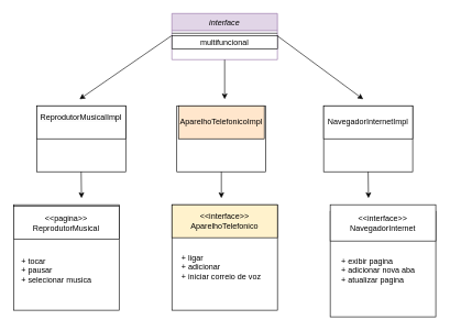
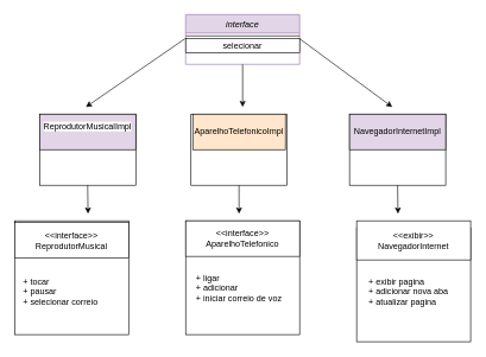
  <mxCell id="0" />
  <mxCell id="1" parent="0" />
  <mxCell id="2" value="interface" style="swimlane;fontStyle=2;align=center;verticalAlign=top;childLayout=stackLayout;horizontal=1;startSize=26;horizontalStack=0;resizeParent=1;resizeLast=0;collapsible=1;marginBottom=0;rounded=0;shadow=0;strokeWidth=1;fillColor=#e1d5e7;strokeColor=#9673a6;" parent="1" vertex="1"><mxGeometry x="260" y="20" width="160" height="70" as="geometry"><mxRectangle x="230" y="140" width="160" height="26" as="alternateBounds" /></mxGeometry></mxCell>
  <mxCell id="3" value="" style="line;html=1;strokeWidth=1;align=left;verticalAlign=middle;spacingTop=-1;spacingLeft=3;spacingRight=3;rotatable=0;labelPosition=right;points=[];portConstraint=eastwest;" parent="2" vertex="1"><mxGeometry y="26" width="160" height="8" as="geometry" /></mxCell>
- <mxCell id="4" value="multifuncional" style="rounded=0;whiteSpace=wrap;html=1;" vertex="1" parent="2"><mxGeometry y="34" width="160" height="20" as="geometry" /></mxCell>
+ <mxCell id="4" value="selecionar" style="rounded=0;whiteSpace=wrap;html=1;" vertex="1" parent="2"><mxGeometry y="34" width="160" height="20" as="geometry" /></mxCell>
  <mxCell id="5" value="" style="whiteSpace=wrap;html=1;aspect=fixed;" vertex="1" parent="1"><mxGeometry x="20" y="310" width="160" height="160" as="geometry" /></mxCell>
  <mxCell id="6" value="" style="whiteSpace=wrap;html=1;aspect=fixed;" vertex="1" parent="1"><mxGeometry x="260" y="310" width="160" height="160" as="geometry" /></mxCell>
  <mxCell id="7" value="" style="endArrow=classic;html=1;rounded=0;exitX=1;exitY=0;exitDx=0;exitDy=0;" edge="1" parent="1" source="4"><mxGeometry width="50" height="50" relative="1" as="geometry"><mxPoint x="330" y="150" as="sourcePoint" /><mxPoint x="550" y="150" as="targetPoint" /></mxGeometry></mxCell>
  <mxCell id="8" value="" style="endArrow=classic;html=1;rounded=0;exitX=-0.006;exitY=1;exitDx=0;exitDy=0;exitPerimeter=0;" edge="1" parent="1" source="3"><mxGeometry width="50" height="50" relative="1" as="geometry"><mxPoint x="330" y="150" as="sourcePoint" /><mxPoint x="120" y="150" as="targetPoint" /></mxGeometry></mxCell>
  <mxCell id="9" value="" style="endArrow=classic;html=1;rounded=0;exitX=0.5;exitY=1;exitDx=0;exitDy=0;" edge="1" parent="1" source="2"><mxGeometry width="50" height="50" relative="1" as="geometry"><mxPoint x="330" y="150" as="sourcePoint" /><mxPoint x="340" y="150" as="targetPoint" /></mxGeometry></mxCell>
- <mxCell id="10" value="&amp;lt;&amp;lt;pagina&amp;gt;&amp;gt;&lt;div&gt;ReprodutorMusical&lt;/div&gt;" style="rounded=0;whiteSpace=wrap;html=1;" vertex="1" parent="1"><mxGeometry x="20" y="312.5" width="160" height="50" as="geometry" /></mxCell>
- <mxCell id="11" value="&amp;lt;&amp;lt;interface&amp;gt;&amp;gt;&lt;div&gt;AparelhoTelefonico&lt;/div&gt;" style="rounded=0;whiteSpace=wrap;html=1;fillColor=#fff2cc;" vertex="1" parent="1"><mxGeometry x="260" y="310" width="160" height="50" as="geometry" /></mxCell>
+ <mxCell id="10" value="&amp;lt;&amp;lt;interface&amp;gt;&amp;gt;&lt;div&gt;ReprodutorMusical&lt;/div&gt;" style="rounded=0;whiteSpace=wrap;html=1;" vertex="1" parent="1"><mxGeometry x="20" y="312.5" width="160" height="50" as="geometry" /></mxCell>
+ <mxCell id="11" value="&amp;lt;&amp;lt;interface&amp;gt;&amp;gt;&lt;div&gt;AparelhoTelefonico&lt;/div&gt;" style="rounded=0;whiteSpace=wrap;html=1;" vertex="1" parent="1"><mxGeometry x="260" y="310" width="160" height="50" as="geometry" /></mxCell>
  <mxCell id="12" style="edgeStyle=orthogonalEdgeStyle;rounded=0;orthogonalLoop=1;jettySize=auto;html=1;exitX=0.5;exitY=1;exitDx=0;exitDy=0;" edge="1" parent="1" source="10" target="10"><mxGeometry relative="1" as="geometry" /></mxCell>
- <mxCell id="13" value="+ tocar&lt;div&gt;+ pausar&lt;/div&gt;&lt;div&gt;+ selecionar musica&lt;/div&gt;" style="text;html=1;align=left;verticalAlign=middle;whiteSpace=wrap;rounded=0;" vertex="1" parent="1"><mxGeometry x="30" y="355" width="160" height="110" as="geometry" /></mxCell>
+ <mxCell id="13" value="+ tocar&lt;div&gt;+ pausar&lt;/div&gt;&lt;div&gt;+ selecionar correio&lt;/div&gt;" style="text;html=1;align=left;verticalAlign=middle;whiteSpace=wrap;rounded=0;" vertex="1" parent="1"><mxGeometry x="30" y="355" width="160" height="110" as="geometry" /></mxCell>
  <mxCell id="14" value="" style="rounded=0;whiteSpace=wrap;html=1;" vertex="1" parent="1"><mxGeometry x="500" y="320" width="160" height="160" as="geometry" /></mxCell>
- <mxCell id="15" value="&amp;lt;&amp;lt;interface&amp;gt;&amp;gt;&lt;div&gt;NavegadorInternet&lt;/div&gt;" style="rounded=0;whiteSpace=wrap;html=1;" vertex="1" parent="1"><mxGeometry x="500" y="310" width="160" height="55" as="geometry" /></mxCell>
+ <mxCell id="15" value="&amp;lt;&amp;lt;exibir&amp;gt;&amp;gt;&lt;div&gt;NavegadorInternet&lt;/div&gt;" style="rounded=0;whiteSpace=wrap;html=1;" vertex="1" parent="1"><mxGeometry x="500" y="310" width="160" height="55" as="geometry" /></mxCell>
  <mxCell id="16" value="&lt;div style=&quot;text-align: left;&quot;&gt;&lt;span style=&quot;background-color: initial;&quot;&gt;+ ligar&lt;/span&gt;&lt;/div&gt;&lt;div style=&quot;text-align: left;&quot;&gt;+ adicionar&lt;/div&gt;&lt;div style=&quot;text-align: left;&quot;&gt;+ iniciar correio de voz&lt;/div&gt;" style="text;html=1;align=center;verticalAlign=middle;whiteSpace=wrap;rounded=0;" vertex="1" parent="1"><mxGeometry x="260" y="360" width="150" height="90" as="geometry" /></mxCell>
  <mxCell id="17" value="+ exibir pagina&lt;div&gt;+ adicionar nova aba&lt;/div&gt;&lt;div style=&quot;&quot;&gt;+ atualizar pagina&lt;/div&gt;" style="text;html=1;align=left;verticalAlign=middle;whiteSpace=wrap;rounded=0;" vertex="1" parent="1"><mxGeometry x="515" y="360" width="130" height="100" as="geometry" /></mxCell>
  <mxCell id="18" value="" style="rounded=0;whiteSpace=wrap;html=1;" vertex="1" parent="1"><mxGeometry x="55" y="160" width="135" height="100" as="geometry" /></mxCell>
- <mxCell id="19" value="&#10;&lt;span style=&quot;color: rgb(0, 0, 0); font-family: Helvetica; font-size: 12px; font-style: normal; font-variant-ligatures: normal; font-variant-caps: normal; font-weight: 400; letter-spacing: normal; orphans: 2; text-align: center; text-indent: 0px; text-transform: none; widows: 2; word-spacing: 0px; -webkit-text-stroke-width: 0px; white-space: normal; background-color: rgb(251, 251, 251); text-decoration-thickness: initial; text-decoration-style: initial; text-decoration-color: initial; display: inline !important; float: none;&quot;&gt;ReprodutorMusicalImpl&lt;/span&gt;&#10;&#10;" style="rounded=0;whiteSpace=wrap;html=1;" vertex="1" parent="1"><mxGeometry x="55" y="160" width="135" height="50" as="geometry" /></mxCell>
+ <mxCell id="19" value="&#10;&lt;span style=&quot;color: rgb(0, 0, 0); font-family: Helvetica; font-size: 12px; font-style: normal; font-variant-ligatures: normal; font-variant-caps: normal; font-weight: 400; letter-spacing: normal; orphans: 2; text-align: center; text-indent: 0px; text-transform: none; widows: 2; word-spacing: 0px; -webkit-text-stroke-width: 0px; white-space: normal; background-color: rgb(251, 251, 251); text-decoration-thickness: initial; text-decoration-style: initial; text-decoration-color: initial; display: inline !important; float: none;&quot;&gt;ReprodutorMusicalImpl&lt;/span&gt;&#10;&#10;" style="rounded=0;whiteSpace=wrap;html=1;fillColor=#e1d5e7;" vertex="1" parent="1"><mxGeometry x="55" y="160" width="135" height="50" as="geometry" /></mxCell>
  <mxCell id="20" value="" style="endArrow=classic;html=1;rounded=0;exitX=0.5;exitY=1;exitDx=0;exitDy=0;" edge="1" parent="1" source="18"><mxGeometry width="50" height="50" relative="1" as="geometry"><mxPoint x="310" y="210" as="sourcePoint" /><mxPoint x="123" y="300" as="targetPoint" /></mxGeometry></mxCell>
  <mxCell id="21" value="" style="rounded=0;whiteSpace=wrap;html=1;" vertex="1" parent="1"><mxGeometry x="267.5" y="160" width="135" height="100" as="geometry" /></mxCell>
  <mxCell id="22" value="AparelhoTelefonicoImpl" style="rounded=0;whiteSpace=wrap;html=1;fillColor=#ffe6cc;" vertex="1" parent="1"><mxGeometry x="270" y="160" width="130" height="50" as="geometry" /></mxCell>
  <mxCell id="23" value="" style="endArrow=classic;html=1;rounded=0;exitX=0.5;exitY=1;exitDx=0;exitDy=0;" edge="1" parent="1" source="21"><mxGeometry width="50" height="50" relative="1" as="geometry"><mxPoint x="440" y="300" as="sourcePoint" /><mxPoint x="335" y="300" as="targetPoint" /></mxGeometry></mxCell>
  <mxCell id="24" value="" style="rounded=0;whiteSpace=wrap;html=1;" vertex="1" parent="1"><mxGeometry x="490" y="160" width="135" height="100" as="geometry" /></mxCell>
- <mxCell id="25" value="NavegadorInternetImpl" style="rounded=0;whiteSpace=wrap;html=1;" vertex="1" parent="1"><mxGeometry x="490" y="160" width="135" height="50" as="geometry" /></mxCell>
+ <mxCell id="25" value="NavegadorInternetImpl" style="rounded=0;whiteSpace=wrap;html=1;fillColor=#e1d5e7;" vertex="1" parent="1"><mxGeometry x="490" y="160" width="135" height="50" as="geometry" /></mxCell>
  <mxCell id="26" value="" style="endArrow=classic;html=1;rounded=0;exitX=0.5;exitY=1;exitDx=0;exitDy=0;" edge="1" parent="1" source="24"><mxGeometry width="50" height="50" relative="1" as="geometry"><mxPoint x="270" y="210" as="sourcePoint" /><mxPoint x="558" y="300" as="targetPoint" /></mxGeometry></mxCell>
